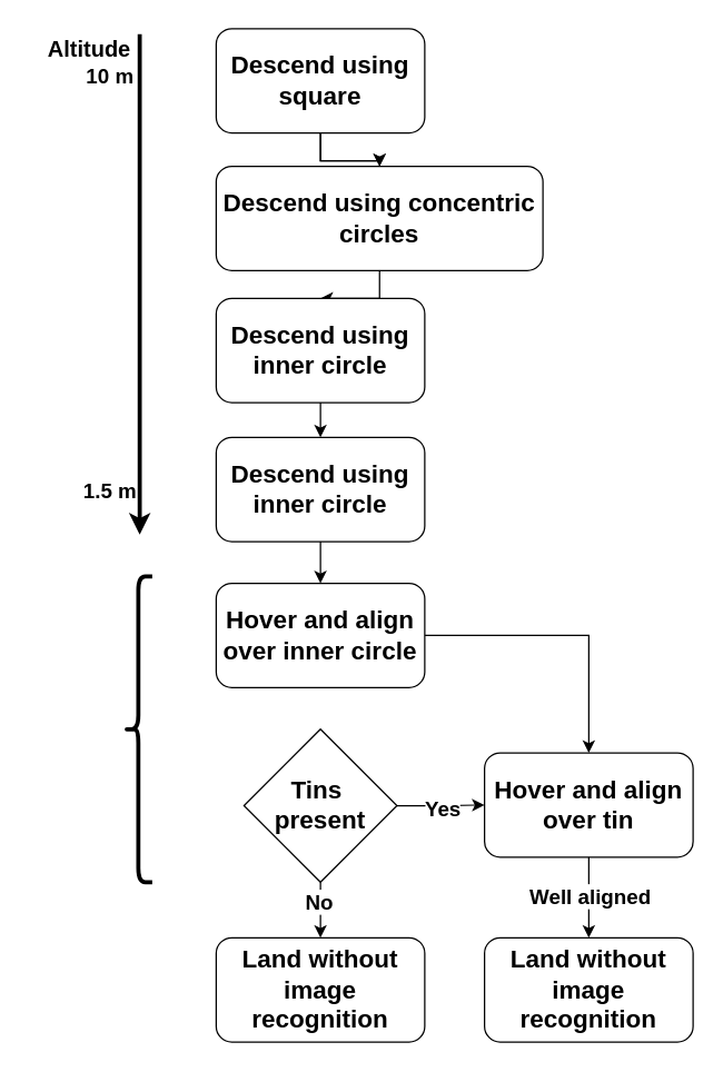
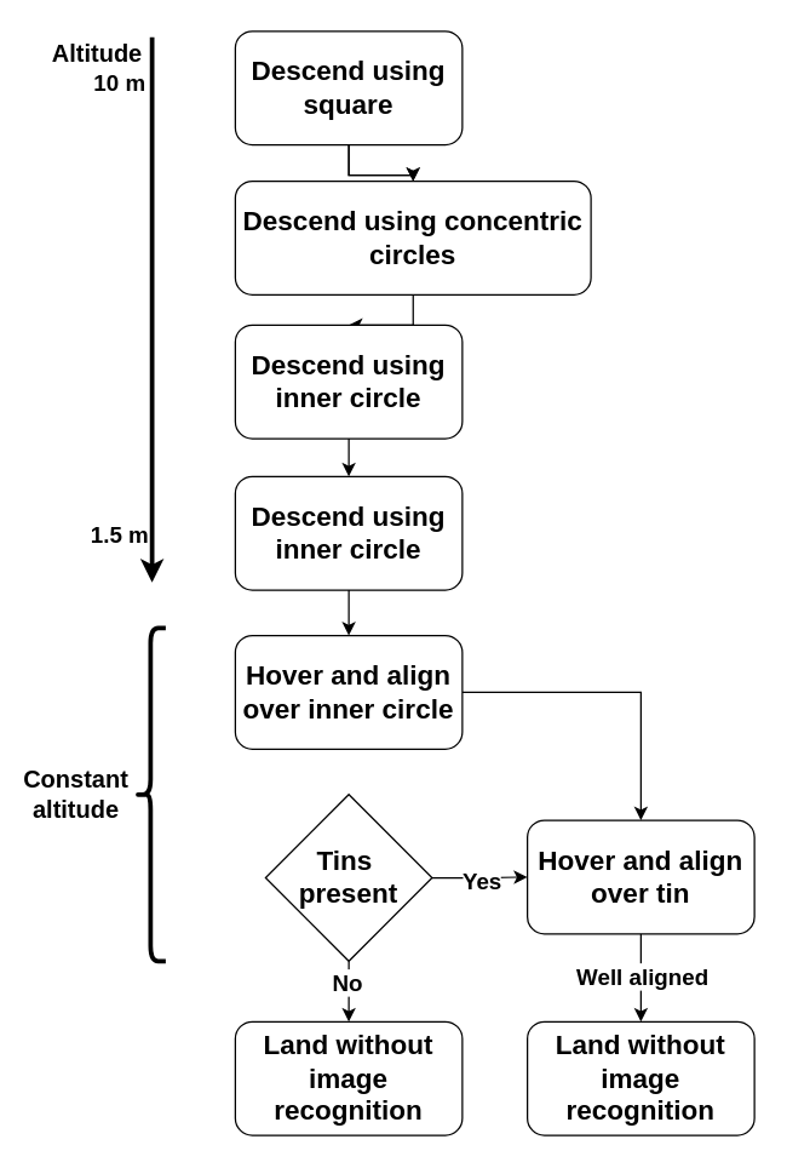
  <mxCell id="0" />
  <mxCell id="1" parent="0" />
  <mxCell id="2" value="" style="edgeStyle=orthogonalEdgeStyle;rounded=0;orthogonalLoop=1;jettySize=auto;html=1;" parent="1" source="4" target="6" edge="1"><mxGeometry relative="1" as="geometry" /></mxCell>
  <mxCell id="3" value="" style="edgeStyle=orthogonalEdgeStyle;rounded=0;orthogonalLoop=1;jettySize=auto;html=1;" parent="1" source="4" target="6" edge="1"><mxGeometry relative="1" as="geometry" /></mxCell>
  <mxCell id="4" value="&lt;font style=&quot;font-size: 18px;&quot;&gt;&lt;b&gt;Descend using square&lt;/b&gt;&lt;/font&gt;" style="rounded=1;whiteSpace=wrap;html=1;" parent="1" vertex="1"><mxGeometry x="155" y="20" width="150" height="75" as="geometry" /></mxCell>
  <mxCell id="5" value="" style="edgeStyle=orthogonalEdgeStyle;rounded=0;orthogonalLoop=1;jettySize=auto;html=1;" parent="1" source="6" target="8" edge="1"><mxGeometry relative="1" as="geometry" /></mxCell>
  <mxCell id="6" value="&lt;font style=&quot;font-size: 18px;&quot;&gt;&lt;b&gt;Descend using concentric circles&lt;/b&gt;&lt;/font&gt;" style="rounded=1;whiteSpace=wrap;html=1;" parent="1" vertex="1"><mxGeometry x="155" y="119" width="235" height="75" as="geometry" /></mxCell>
  <mxCell id="7" value="" style="edgeStyle=orthogonalEdgeStyle;rounded=0;orthogonalLoop=1;jettySize=auto;html=1;entryX=0.5;entryY=0;entryDx=0;entryDy=0;" parent="1" source="8" target="12" edge="1"><mxGeometry relative="1" as="geometry"><mxPoint x="222" y="354" as="targetPoint" /></mxGeometry></mxCell>
  <mxCell id="8" value="&lt;font style=&quot;font-size: 18px;&quot;&gt;&lt;b&gt;Descend using inner circle&lt;/b&gt;&lt;/font&gt;" style="rounded=1;whiteSpace=wrap;html=1;" parent="1" vertex="1"><mxGeometry x="155" y="214" width="150" height="75" as="geometry" /></mxCell>
  <mxCell id="9" value="" style="edgeStyle=orthogonalEdgeStyle;rounded=0;orthogonalLoop=1;jettySize=auto;html=1;" edge="1" parent="1" source="10" target="15"><mxGeometry relative="1" as="geometry" /></mxCell>
  <mxCell id="10" value="&lt;font style=&quot;font-size: 18px;&quot;&gt;&lt;b&gt;Hover and align over inner circle&lt;/b&gt;&lt;/font&gt;" style="rounded=1;whiteSpace=wrap;html=1;" parent="1" vertex="1"><mxGeometry x="155" y="419" width="150" height="75" as="geometry" /></mxCell>
  <mxCell id="11" value="" style="edgeStyle=orthogonalEdgeStyle;rounded=0;orthogonalLoop=1;jettySize=auto;html=1;" edge="1" parent="1" source="12" target="10"><mxGeometry relative="1" as="geometry" /></mxCell>
  <mxCell id="12" value="&lt;font style=&quot;font-size: 18px;&quot;&gt;&lt;b&gt;Descend using inner circle&lt;/b&gt;&lt;/font&gt;" style="rounded=1;whiteSpace=wrap;html=1;" vertex="1" parent="1"><mxGeometry x="155" y="314" width="150" height="75" as="geometry" /></mxCell>
  <mxCell id="13" value="" style="edgeStyle=orthogonalEdgeStyle;rounded=0;orthogonalLoop=1;jettySize=auto;html=1;" edge="1" parent="1" source="15" target="16"><mxGeometry relative="1" as="geometry" /></mxCell>
  <mxCell id="14" value="&lt;font style=&quot;font-size: 15px;&quot;&gt;&lt;b&gt;Well aligned&lt;/b&gt;&lt;/font&gt;" style="edgeLabel;html=1;align=center;verticalAlign=middle;resizable=0;points=[];" vertex="1" connectable="0" parent="13"><mxGeometry x="-0.048" relative="1" as="geometry"><mxPoint y="-1" as="offset" /></mxGeometry></mxCell>
  <mxCell id="15" value="&lt;font style=&quot;font-size: 18px;&quot;&gt;&lt;b&gt;Hover and align over tin&lt;/b&gt;&lt;/font&gt;" style="rounded=1;whiteSpace=wrap;html=1;" vertex="1" parent="1"><mxGeometry x="348" y="541" width="150" height="75" as="geometry" /></mxCell>
  <mxCell id="16" value="&lt;font style=&quot;font-size: 18px;&quot;&gt;&lt;b&gt;Land without image recognition&lt;/b&gt;&lt;/font&gt;" style="rounded=1;whiteSpace=wrap;html=1;" vertex="1" parent="1"><mxGeometry x="348" y="674" width="150" height="75" as="geometry" /></mxCell>
  <mxCell id="17" value="" style="endArrow=classic;html=1;rounded=0;strokeWidth=3;" edge="1" parent="1"><mxGeometry width="50" height="50" relative="1" as="geometry"><mxPoint x="100" y="24" as="sourcePoint" /><mxPoint x="100" y="384" as="targetPoint" /></mxGeometry></mxCell>
  <mxCell id="18" value="&lt;font size=&quot;1&quot; style=&quot;&quot;&gt;&lt;b style=&quot;font-size: 16px;&quot;&gt;Altitude&lt;/b&gt;&lt;/font&gt;" style="text;html=1;align=center;verticalAlign=middle;whiteSpace=wrap;rounded=0;" vertex="1" parent="1"><mxGeometry x="34" y="20" width="60" height="30" as="geometry" /></mxCell>
  <mxCell id="19" value="&lt;font style=&quot;font-size: 15px;&quot;&gt;&lt;b&gt;10 m&lt;/b&gt;&lt;/font&gt;" style="text;html=1;align=center;verticalAlign=middle;whiteSpace=wrap;rounded=0;" vertex="1" parent="1"><mxGeometry x="49" y="39" width="60" height="30" as="geometry" /></mxCell>
  <mxCell id="20" value="&lt;font style=&quot;font-size: 15px;&quot;&gt;&lt;b&gt;1.5 m&lt;/b&gt;&lt;/font&gt;" style="text;html=1;align=center;verticalAlign=middle;whiteSpace=wrap;rounded=0;" vertex="1" parent="1"><mxGeometry x="49" y="336.5" width="60" height="30" as="geometry" /></mxCell>
  <mxCell id="21" value="" style="shape=curlyBracket;whiteSpace=wrap;html=1;rounded=1;labelPosition=left;verticalLabelPosition=middle;align=right;verticalAlign=middle;strokeWidth=3;" vertex="1" parent="1"><mxGeometry x="89" y="414" width="20" height="220" as="geometry" /></mxCell>
+ <mxCell id="22" value="&lt;font size=&quot;1&quot; style=&quot;&quot;&gt;&lt;b style=&quot;font-size: 16px;&quot;&gt;Constant altitude&lt;/b&gt;&lt;/font&gt;" style="text;html=1;align=center;verticalAlign=middle;whiteSpace=wrap;rounded=0;strokeWidth=1;" vertex="1" parent="1"><mxGeometry x="20" y="509" width="60" height="30" as="geometry" /></mxCell>
  <mxCell id="23" value="" style="edgeStyle=orthogonalEdgeStyle;rounded=0;orthogonalLoop=1;jettySize=auto;html=1;" edge="1" parent="1" source="27" target="15"><mxGeometry relative="1" as="geometry" /></mxCell>
  <mxCell id="24" value="&lt;font style=&quot;font-size: 15px;&quot;&gt;&lt;b&gt;Yes&lt;/b&gt;&lt;/font&gt;" style="edgeLabel;html=1;align=center;verticalAlign=middle;resizable=0;points=[];" vertex="1" connectable="0" parent="23"><mxGeometry x="-0.008" y="-1" relative="1" as="geometry"><mxPoint x="1" as="offset" /></mxGeometry></mxCell>
  <mxCell id="25" value="" style="edgeStyle=orthogonalEdgeStyle;rounded=0;orthogonalLoop=1;jettySize=auto;html=1;" edge="1" parent="1" source="27" target="28"><mxGeometry relative="1" as="geometry" /></mxCell>
  <mxCell id="26" value="&lt;font style=&quot;font-size: 15px;&quot;&gt;&lt;b&gt;No&lt;/b&gt;&lt;/font&gt;" style="edgeLabel;html=1;align=center;verticalAlign=middle;resizable=0;points=[];" vertex="1" connectable="0" parent="25"><mxGeometry x="-0.774" y="3" relative="1" as="geometry"><mxPoint x="-5" y="8" as="offset" /></mxGeometry></mxCell>
  <mxCell id="27" value="&lt;font style=&quot;font-size: 18px;&quot;&gt;&lt;b&gt;Tins&amp;nbsp;&lt;/b&gt;&lt;/font&gt;&lt;div&gt;&lt;font style=&quot;font-size: 18px;&quot;&gt;&lt;b&gt;present&lt;/b&gt;&lt;/font&gt;&lt;/div&gt;" style="rhombus;whiteSpace=wrap;html=1;" vertex="1" parent="1"><mxGeometry x="175" y="524" width="110" height="110" as="geometry" /></mxCell>
  <mxCell id="28" value="&lt;font style=&quot;font-size: 18px;&quot;&gt;&lt;b&gt;Land without image recognition&lt;/b&gt;&lt;/font&gt;" style="rounded=1;whiteSpace=wrap;html=1;" vertex="1" parent="1"><mxGeometry x="155" y="674" width="150" height="75" as="geometry" /></mxCell>
